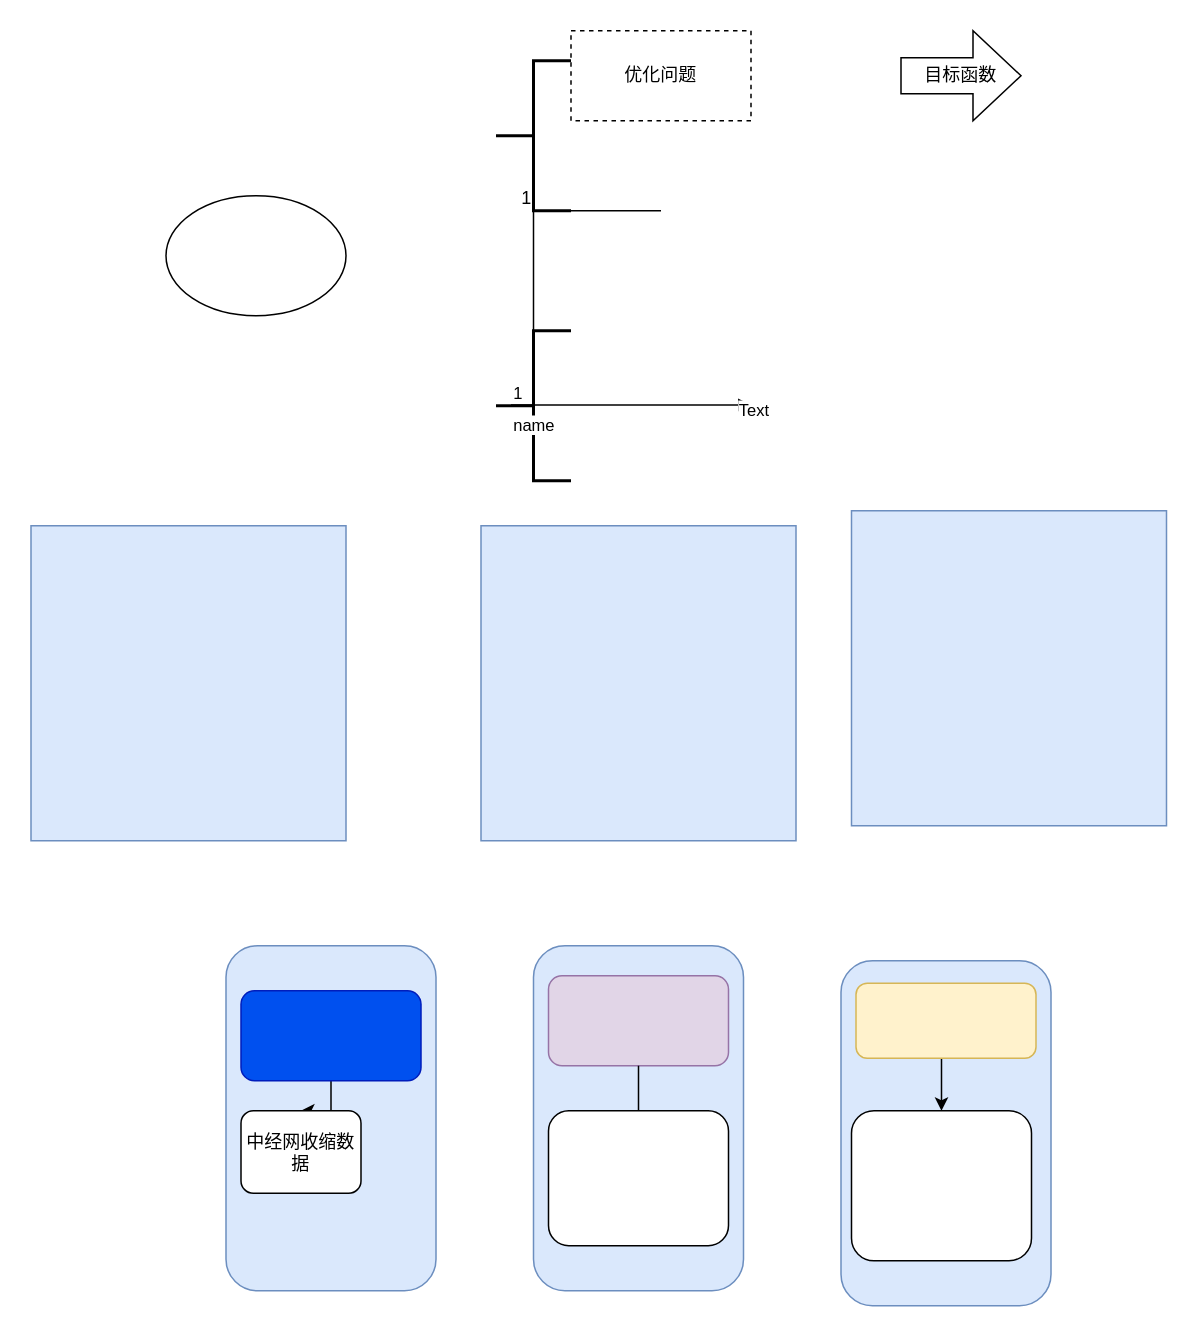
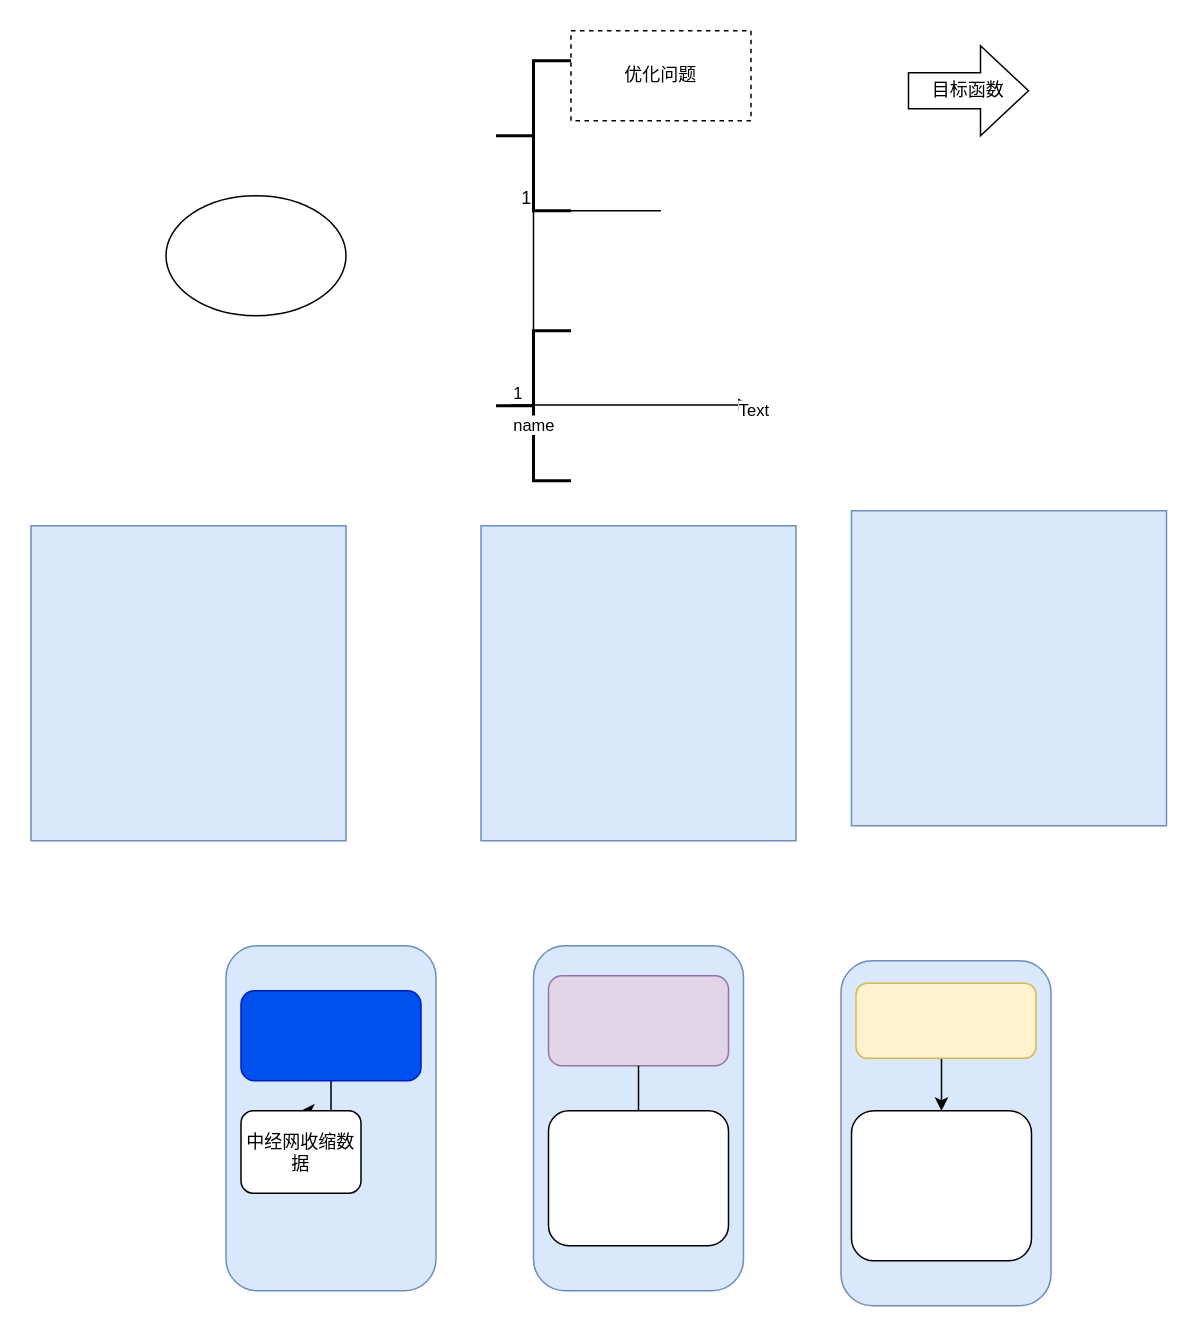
  <mxCell id="0" />
  <mxCell id="1" parent="0" />
  <mxCell id="2" value="" style="ellipse;whiteSpace=wrap;html=1;" vertex="1" parent="1"><mxGeometry x="110" y="130" width="120" height="80" as="geometry" /></mxCell>
  <mxCell id="3" value="" style="strokeWidth=2;html=1;shape=mxgraph.flowchart.annotation_2;align=left;labelPosition=right;pointerEvents=1;" vertex="1" parent="1"><mxGeometry x="330" y="220" width="50" height="100" as="geometry" /></mxCell>
  <mxCell id="4" value="" style="strokeWidth=2;html=1;shape=mxgraph.flowchart.annotation_2;align=left;labelPosition=right;pointerEvents=1;" vertex="1" parent="1"><mxGeometry x="330" y="40" width="50" height="100" as="geometry" /></mxCell>
  <mxCell id="5" value="name" style="endArrow=block;endFill=1;html=1;edgeStyle=orthogonalEdgeStyle;align=left;verticalAlign=top;rounded=0;" edge="1" parent="1"><mxGeometry x="-1" relative="1" as="geometry"><mxPoint x="340" y="269.5" as="sourcePoint" /><mxPoint x="500" y="269.5" as="targetPoint" /></mxGeometry></mxCell>
  <mxCell id="6" value="1" style="edgeLabel;resizable=0;html=1;align=left;verticalAlign=bottom;" connectable="0" vertex="1" parent="5"><mxGeometry x="-1" relative="1" as="geometry" /></mxCell>
  <mxCell id="7" value="Text" style="edgeLabel;html=1;align=center;verticalAlign=middle;resizable=0;points=[];" vertex="1" connectable="0" parent="5"><mxGeometry x="1" y="-3" relative="1" as="geometry"><mxPoint x="1" as="offset" /></mxGeometry></mxCell>
  <mxCell id="8" value="" style="endArrow=none;html=1;rounded=0;exitX=0.5;exitY=0;exitDx=0;exitDy=0;exitPerimeter=0;entryX=0.5;entryY=1;entryDx=0;entryDy=0;entryPerimeter=0;" edge="1" parent="1" source="3" target="4"><mxGeometry relative="1" as="geometry"><mxPoint x="280" y="170" as="sourcePoint" /><mxPoint x="390" y="70" as="targetPoint" /></mxGeometry></mxCell>
  <mxCell id="9" value="1" style="resizable=0;html=1;whiteSpace=wrap;align=right;verticalAlign=bottom;" connectable="0" vertex="1" parent="8"><mxGeometry x="1" relative="1" as="geometry" /></mxCell>
  <mxCell id="10" value="优化问题" style="rounded=0;whiteSpace=wrap;html=1;dashed=1;" vertex="1" parent="1"><mxGeometry x="380" y="20" width="120" height="60" as="geometry" /></mxCell>
- <mxCell id="11" value="目标函数" style="shape=singleArrow;whiteSpace=wrap;html=1;arrowWidth=0.4;arrowSize=0.4;rounded=0;" vertex="1" parent="1"><mxGeometry x="600" y="20" width="80" height="60" as="geometry" /></mxCell>
+ <mxCell id="11" value="目标函数" style="shape=singleArrow;whiteSpace=wrap;html=1;arrowWidth=0.4;arrowSize=0.4;rounded=0;" vertex="1" parent="1"><mxGeometry x="605" y="30" width="80" height="60" as="geometry" /></mxCell>
  <mxCell id="12" value="" style="endArrow=none;html=1;rounded=0;" edge="1" parent="1"><mxGeometry width="50" height="50" relative="1" as="geometry"><mxPoint x="440" y="140" as="sourcePoint" /><mxPoint x="380" y="140" as="targetPoint" /></mxGeometry></mxCell>
  <mxCell id="13" value="" style="whiteSpace=wrap;html=1;aspect=fixed;fillColor=#dae8fc;strokeColor=#6c8ebf;" vertex="1" parent="1"><mxGeometry x="20" y="350" width="210" height="210" as="geometry" /></mxCell>
  <mxCell id="14" value="" style="whiteSpace=wrap;html=1;aspect=fixed;fillColor=#dae8fc;strokeColor=#6c8ebf;" vertex="1" parent="1"><mxGeometry x="320" y="350" width="210" height="210" as="geometry" /></mxCell>
  <mxCell id="15" value="" style="whiteSpace=wrap;html=1;aspect=fixed;fillColor=#dae8fc;strokeColor=#6c8ebf;" vertex="1" parent="1"><mxGeometry x="567" y="340" width="210" height="210" as="geometry" /></mxCell>
  <mxCell id="16" value="" style="rounded=1;whiteSpace=wrap;html=1;fillColor=#dae8fc;strokeColor=#6c8ebf;" vertex="1" parent="1"><mxGeometry x="150" y="630" width="140" height="230" as="geometry" /></mxCell>
  <mxCell id="17" value="" style="rounded=1;whiteSpace=wrap;html=1;fillColor=#dae8fc;strokeColor=#6c8ebf;" vertex="1" parent="1"><mxGeometry x="355" y="630" width="140" height="230" as="geometry" /></mxCell>
  <mxCell id="18" value="" style="rounded=1;whiteSpace=wrap;html=1;fillColor=#dae8fc;strokeColor=#6c8ebf;" vertex="1" parent="1"><mxGeometry x="560" y="640" width="140" height="230" as="geometry" /></mxCell>
  <mxCell id="19" style="edgeStyle=orthogonalEdgeStyle;rounded=0;orthogonalLoop=1;jettySize=auto;html=1;exitX=0.5;exitY=1;exitDx=0;exitDy=0;" edge="1" parent="1" source="20" target="24"><mxGeometry relative="1" as="geometry" /></mxCell>
  <mxCell id="20" value="" style="rounded=1;whiteSpace=wrap;html=1;fillColor=#0050ef;fontColor=#ffffff;strokeColor=#001DBC;" vertex="1" parent="1"><mxGeometry x="160" y="660" width="120" height="60" as="geometry" /></mxCell>
  <mxCell id="21" value="" style="rounded=1;whiteSpace=wrap;html=1;fillColor=#e1d5e7;strokeColor=#9673a6;" vertex="1" parent="1"><mxGeometry x="365" y="650" width="120" height="60" as="geometry" /></mxCell>
  <mxCell id="22" style="edgeStyle=orthogonalEdgeStyle;rounded=0;orthogonalLoop=1;jettySize=auto;html=1;exitX=0.5;exitY=1;exitDx=0;exitDy=0;entryX=0.5;entryY=0;entryDx=0;entryDy=0;" edge="1" parent="1" source="23" target="26"><mxGeometry relative="1" as="geometry" /></mxCell>
  <mxCell id="23" value="" style="rounded=1;whiteSpace=wrap;html=1;fillColor=#fff2cc;strokeColor=#d6b656;" vertex="1" parent="1"><mxGeometry x="570" y="655" width="120" height="50" as="geometry" /></mxCell>
  <mxCell id="24" value="中经网收缩数据" style="rounded=1;whiteSpace=wrap;html=1;" vertex="1" parent="1"><mxGeometry x="160" y="740" width="80" height="55" as="geometry" /></mxCell>
  <mxCell id="25" value="" style="rounded=1;whiteSpace=wrap;html=1;" vertex="1" parent="1"><mxGeometry x="365" y="740" width="120" height="90" as="geometry" /></mxCell>
  <mxCell id="26" value="" style="rounded=1;whiteSpace=wrap;html=1;" vertex="1" parent="1"><mxGeometry x="567" y="740" width="120" height="100" as="geometry" /></mxCell>
  <mxCell id="27" value="" style="endArrow=none;html=1;rounded=0;exitX=0.5;exitY=0;exitDx=0;exitDy=0;entryX=0.5;entryY=1;entryDx=0;entryDy=0;" edge="1" parent="1" source="25" target="21"><mxGeometry width="50" height="50" relative="1" as="geometry"><mxPoint x="330" y="690" as="sourcePoint" /><mxPoint x="430" y="730" as="targetPoint" /></mxGeometry></mxCell>
